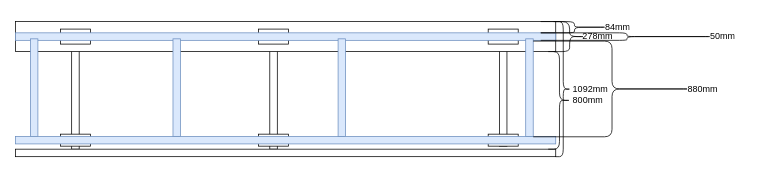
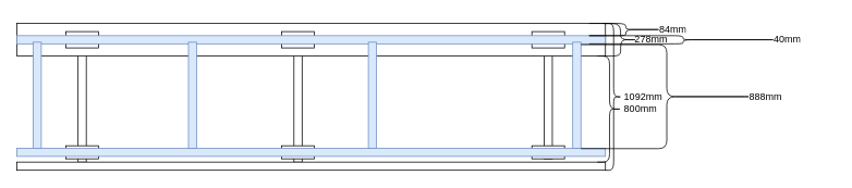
  <mxCell id="0" />
  <mxCell id="1" parent="0" />
  <mxCell id="2" value="" style="rounded=0;whiteSpace=wrap;html=1;" vertex="1" parent="1"><mxGeometry x="665" y="54" width="10" height="140" as="geometry" /></mxCell>
  <mxCell id="3" value="" style="rounded=0;whiteSpace=wrap;html=1;" vertex="1" parent="1"><mxGeometry x="359" y="58" width="10" height="140" as="geometry" /></mxCell>
  <mxCell id="4" value="" style="rounded=0;whiteSpace=wrap;html=1;" vertex="1" parent="1"><mxGeometry x="95" y="58" width="10" height="140" as="geometry" /></mxCell>
  <mxCell id="5" value="" style="rounded=0;whiteSpace=wrap;html=1;" vertex="1" parent="1"><mxGeometry x="20" y="28" width="720" height="40" as="geometry" /></mxCell>
  <mxCell id="6" value="" style="rounded=0;whiteSpace=wrap;html=1;" vertex="1" parent="1"><mxGeometry x="20" y="198" width="720" height="10" as="geometry" /></mxCell>
  <mxCell id="7" value="" style="rounded=0;whiteSpace=wrap;html=1;" vertex="1" parent="1"><mxGeometry x="80" y="38" width="40" height="20" as="geometry" /></mxCell>
  <mxCell id="8" value="" style="rounded=0;whiteSpace=wrap;html=1;" vertex="1" parent="1"><mxGeometry x="344" y="38" width="40" height="20" as="geometry" /></mxCell>
  <mxCell id="9" value="" style="rounded=0;whiteSpace=wrap;html=1;" vertex="1" parent="1"><mxGeometry x="650" y="38" width="40" height="20" as="geometry" /></mxCell>
  <mxCell id="10" value="" style="rounded=0;whiteSpace=wrap;html=1;" vertex="1" parent="1"><mxGeometry x="650" y="178" width="40" height="16" as="geometry" /></mxCell>
  <mxCell id="11" value="" style="rounded=0;whiteSpace=wrap;html=1;" vertex="1" parent="1"><mxGeometry x="344" y="178" width="40" height="16" as="geometry" /></mxCell>
  <mxCell id="12" value="" style="rounded=0;whiteSpace=wrap;html=1;" vertex="1" parent="1"><mxGeometry x="80" y="178" width="40" height="16" as="geometry" /></mxCell>
  <mxCell id="13" value="" style="rounded=0;whiteSpace=wrap;html=1;fillColor=#dae8fc;strokeColor=#6c8ebf;" vertex="1" parent="1"><mxGeometry x="20" y="43" width="720" height="10" as="geometry" /></mxCell>
  <mxCell id="14" value="" style="rounded=0;whiteSpace=wrap;html=1;fillColor=#dae8fc;strokeColor=#6c8ebf;" vertex="1" parent="1"><mxGeometry x="40" y="51" width="10" height="130" as="geometry" /></mxCell>
  <mxCell id="15" value="" style="rounded=0;whiteSpace=wrap;html=1;fillColor=#dae8fc;strokeColor=#6c8ebf;" vertex="1" parent="1"><mxGeometry x="20" y="181" width="720" height="10" as="geometry" /></mxCell>
  <mxCell id="16" value="" style="rounded=0;whiteSpace=wrap;html=1;fillColor=#dae8fc;strokeColor=#6c8ebf;" vertex="1" parent="1"><mxGeometry x="230" y="51" width="10" height="130" as="geometry" /></mxCell>
  <mxCell id="17" value="" style="rounded=0;whiteSpace=wrap;html=1;fillColor=#dae8fc;strokeColor=#6c8ebf;" vertex="1" parent="1"><mxGeometry x="450" y="51" width="10" height="130" as="geometry" /></mxCell>
  <mxCell id="18" value="" style="rounded=0;whiteSpace=wrap;html=1;fillColor=#dae8fc;strokeColor=#6c8ebf;" vertex="1" parent="1"><mxGeometry x="700" y="51" width="10" height="130" as="geometry" /></mxCell>
  <mxCell id="19" value="" style="shape=curlyBracket;whiteSpace=wrap;html=1;rounded=1;flipH=1;labelPosition=right;verticalLabelPosition=middle;align=left;verticalAlign=middle;" vertex="1" parent="1"><mxGeometry x="740" y="28" width="20" height="180" as="geometry" /></mxCell>
  <mxCell id="20" value="1092mm" style="text;strokeColor=none;fillColor=none;align=left;verticalAlign=middle;spacingLeft=4;spacingRight=4;overflow=hidden;points=[[0,0.5],[1,0.5]];portConstraint=eastwest;rotatable=0;whiteSpace=wrap;html=1;" vertex="1" parent="1"><mxGeometry x="757" y="103" width="80" height="30" as="geometry" /></mxCell>
  <mxCell id="21" value="" style="shape=curlyBracket;whiteSpace=wrap;html=1;rounded=1;flipH=1;labelPosition=right;verticalLabelPosition=middle;align=left;verticalAlign=middle;" vertex="1" parent="1"><mxGeometry x="737" y="28" width="43" height="40" as="geometry" /></mxCell>
  <mxCell id="22" value="278mm" style="text;strokeColor=none;fillColor=none;align=left;verticalAlign=middle;spacingLeft=4;spacingRight=4;overflow=hidden;points=[[0,0.5],[1,0.5]];portConstraint=eastwest;rotatable=0;whiteSpace=wrap;html=1;" vertex="1" parent="1"><mxGeometry x="770" y="33" width="80" height="30" as="geometry" /></mxCell>
  <mxCell id="23" value="" style="shape=curlyBracket;whiteSpace=wrap;html=1;rounded=1;flipH=1;labelPosition=right;verticalLabelPosition=middle;align=left;verticalAlign=middle;" vertex="1" parent="1"><mxGeometry x="720" y="28" width="90" height="15" as="geometry" /></mxCell>
  <mxCell id="24" value="84mm" style="text;strokeColor=none;fillColor=none;align=left;verticalAlign=middle;spacingLeft=4;spacingRight=4;overflow=hidden;points=[[0,0.5],[1,0.5]];portConstraint=eastwest;rotatable=0;whiteSpace=wrap;html=1;" vertex="1" parent="1"><mxGeometry x="800" y="20.5" width="80" height="30" as="geometry" /></mxCell>
  <mxCell id="25" value="" style="shape=curlyBracket;whiteSpace=wrap;html=1;rounded=1;flipH=1;labelPosition=right;verticalLabelPosition=middle;align=left;verticalAlign=middle;" vertex="1" parent="1"><mxGeometry x="720" y="43" width="230" height="10" as="geometry" /></mxCell>
- <mxCell id="26" value="50mm" style="text;strokeColor=none;fillColor=none;align=left;verticalAlign=middle;spacingLeft=4;spacingRight=4;overflow=hidden;points=[[0,0.5],[1,0.5]];portConstraint=eastwest;rotatable=0;whiteSpace=wrap;html=1;" vertex="1" parent="1"><mxGeometry x="940" y="33" width="80" height="30" as="geometry" /></mxCell>
+ <mxCell id="26" value="40mm" style="text;strokeColor=none;fillColor=none;align=left;verticalAlign=middle;spacingLeft=4;spacingRight=4;overflow=hidden;points=[[0,0.5],[1,0.5]];portConstraint=eastwest;rotatable=0;whiteSpace=wrap;html=1;" vertex="1" parent="1"><mxGeometry x="940" y="33" width="80" height="30" as="geometry" /></mxCell>
  <mxCell id="27" value="" style="shape=curlyBracket;whiteSpace=wrap;html=1;rounded=1;flipH=1;labelPosition=right;verticalLabelPosition=middle;align=left;verticalAlign=middle;" vertex="1" parent="1"><mxGeometry x="730" y="68" width="30" height="130" as="geometry" /></mxCell>
  <mxCell id="28" value="800mm" style="text;strokeColor=none;fillColor=none;align=left;verticalAlign=middle;spacingLeft=4;spacingRight=4;overflow=hidden;points=[[0,0.5],[1,0.5]];portConstraint=eastwest;rotatable=0;whiteSpace=wrap;html=1;" vertex="1" parent="1"><mxGeometry x="757" y="118" width="80" height="30" as="geometry" /></mxCell>
  <mxCell id="29" value="" style="shape=curlyBracket;whiteSpace=wrap;html=1;rounded=1;flipH=1;labelPosition=right;verticalLabelPosition=middle;align=left;verticalAlign=middle;" vertex="1" parent="1"><mxGeometry x="710" y="54" width="210" height="127.5" as="geometry" /></mxCell>
- <mxCell id="30" value="880mm" style="text;strokeColor=none;fillColor=none;align=left;verticalAlign=middle;spacingLeft=4;spacingRight=4;overflow=hidden;points=[[0,0.5],[1,0.5]];portConstraint=eastwest;rotatable=0;whiteSpace=wrap;html=1;" vertex="1" parent="1"><mxGeometry x="910" y="103" width="80" height="30" as="geometry" /></mxCell>
+ <mxCell id="30" value="888mm" style="text;strokeColor=none;fillColor=none;align=left;verticalAlign=middle;spacingLeft=4;spacingRight=4;overflow=hidden;points=[[0,0.5],[1,0.5]];portConstraint=eastwest;rotatable=0;whiteSpace=wrap;html=1;" vertex="1" parent="1"><mxGeometry x="910" y="103" width="80" height="30" as="geometry" /></mxCell>
